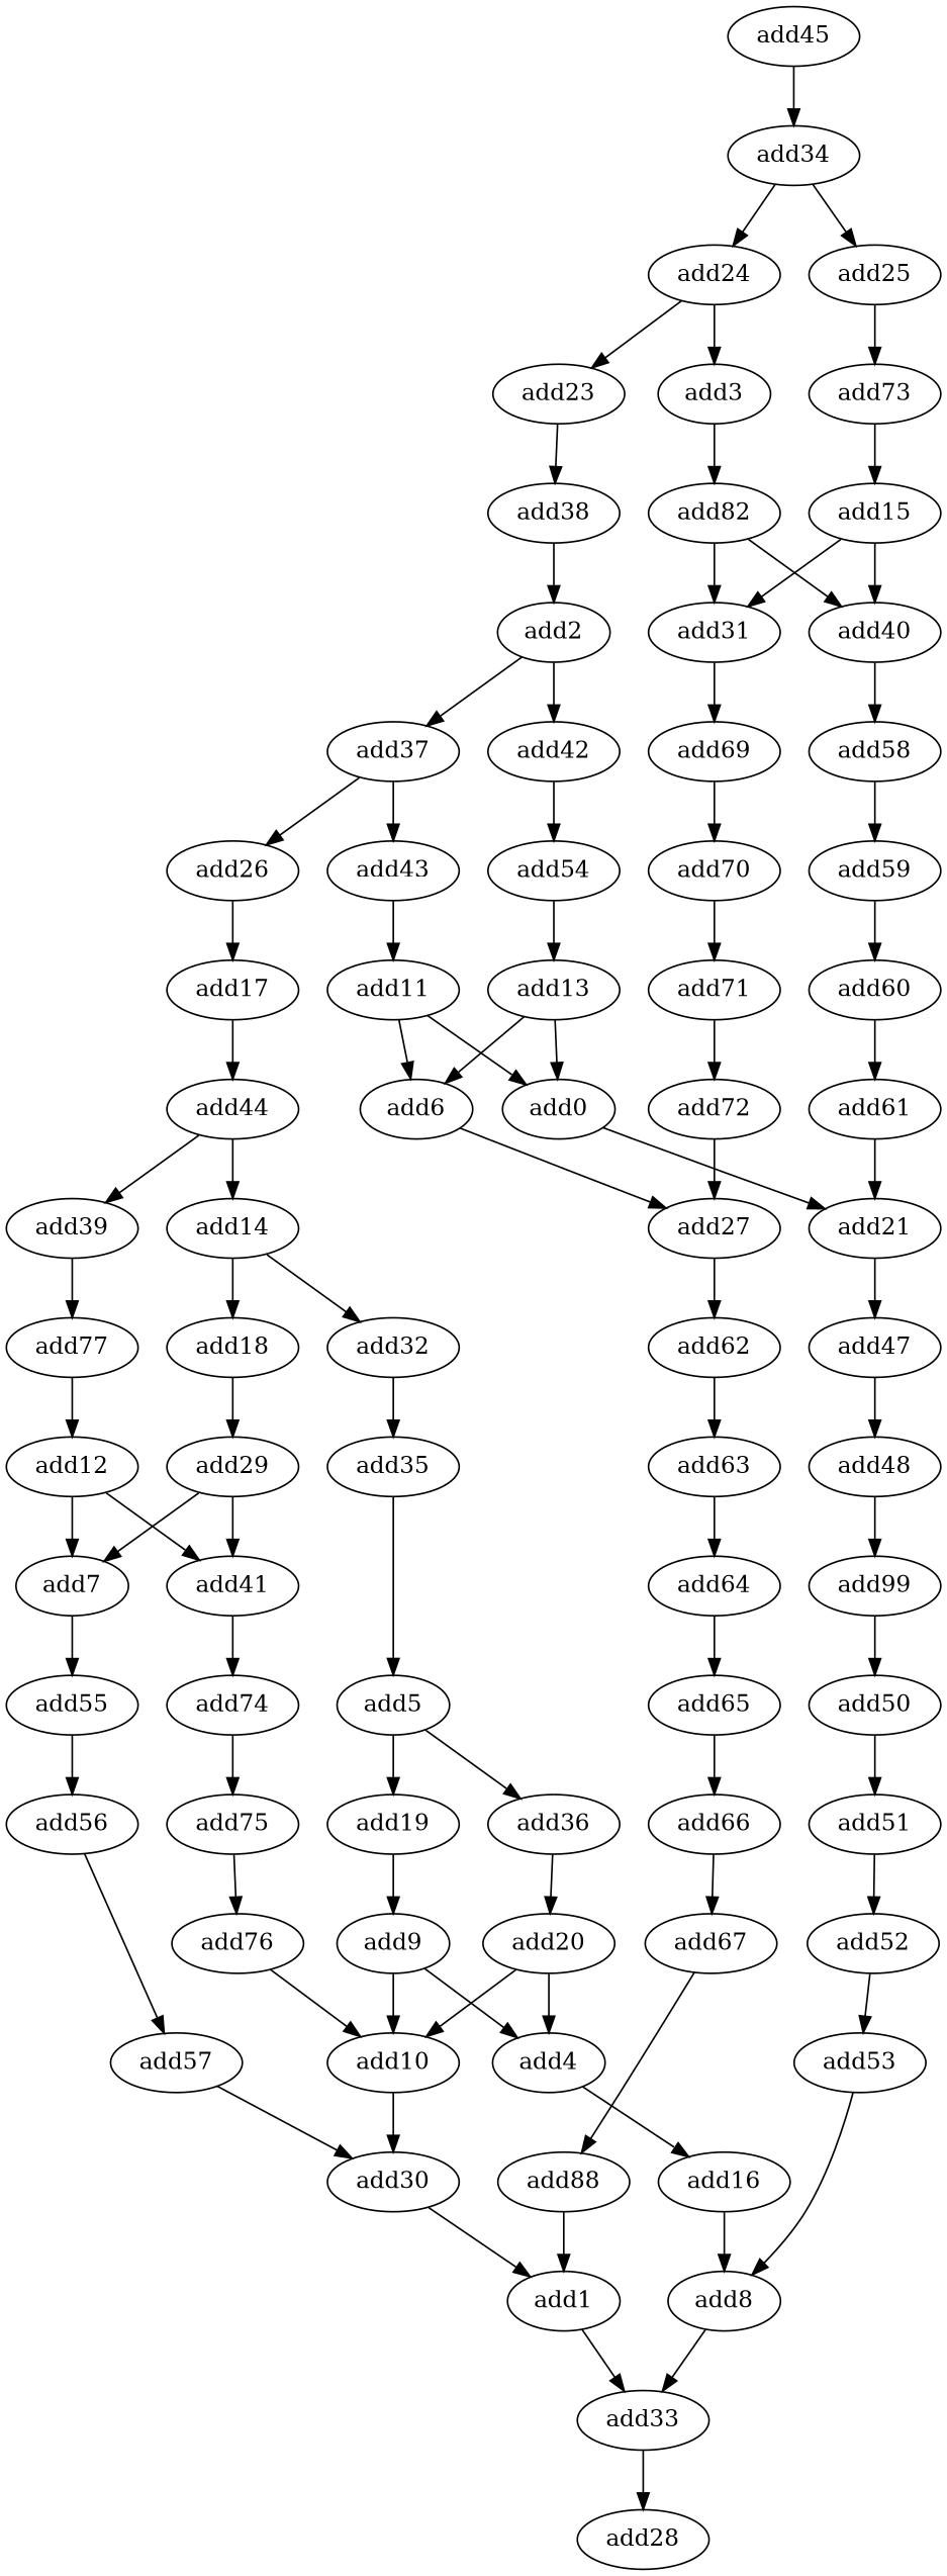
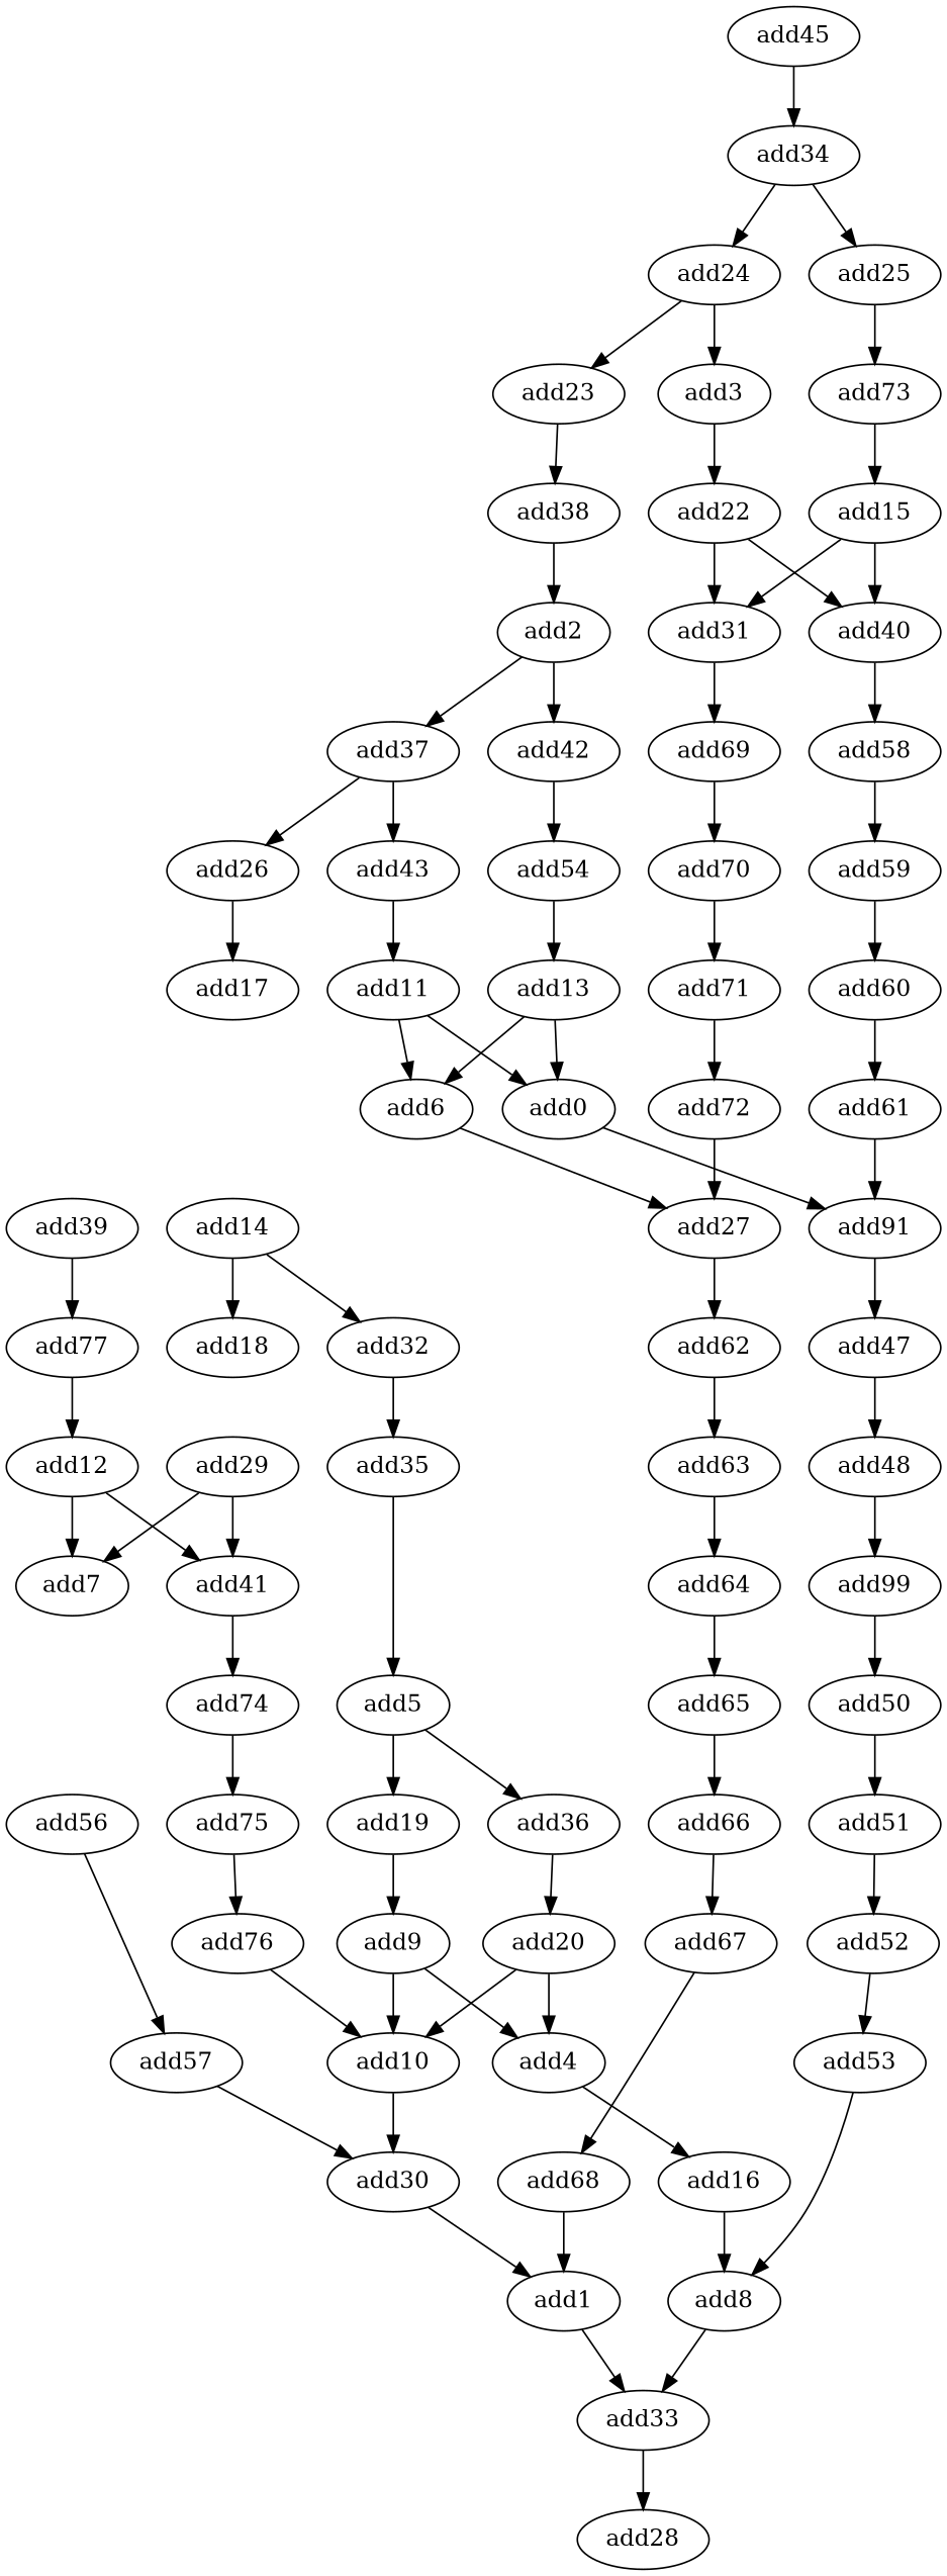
  strict digraph {
    node [opcode=add]
    add0
-   add21
+   add21 [label=add91]
    add47
    add48
    add1
    add33
    add28
    add2
    add37
    add42
    add26
    add43
    add54
    add17
    add11
    add13
    add3
-   add22 [label=add82]
+   add22
    add31
    add40
    add69
    add58
    add4
    add16
    add8
    add5
    add19
    add36
    add9
    add20
    add10
    add6
    add27
    add62
    add63
    add7
-   add55
    add56
    add57
    add30
    add12
    add41
    add74
    add75
    add14
    add18
    add32
    add29
    add35
    add15
    add70
    add59
-   add44
    add39
    add77
    n56 [label=add99]
    add23
    add38
    add24
    add25
    add73
    add64
    add71
    add34
    add60
    add76
    add45
    add50
    add51
    add52
    add53
    add61
    add65
    add66
    add67
-   add68 [label=add88]
+   add68
    add72
    add0 -> add21
    add21 -> add47
    add47 -> add48
    add48 -> n56
    add1 -> add33
    add33 -> add28
    add2 -> add37
    add2 -> add42
    add37 -> add26
    add37 -> add43
    add42 -> add54
    add26 -> add17
    add43 -> add11
    add54 -> add13
-   add17 -> add44
    add11 -> add0
    add11 -> add6
    add13 -> add0
    add13 -> add6
    add3 -> add22
    add22 -> add31
    add22 -> add40
    add31 -> add69
    add40 -> add58
    add69 -> add70
    add58 -> add59
    add4 -> add16
    add16 -> add8
    add8 -> add33
    add5 -> add19
    add5 -> add36
    add19 -> add9
    add36 -> add20
    add9 -> add4
    add9 -> add10
    add20 -> add4
    add20 -> add10
    add10 -> add30
    add6 -> add27
    add27 -> add62
    add62 -> add63
    add63 -> add64
-   add7 -> add55
-   add55 -> add56
    add56 -> add57
    add57 -> add30
    add30 -> add1
    add12 -> add7
    add12 -> add41
    add41 -> add74
    add74 -> add75
    add75 -> add76
    add14 -> add18
    add14 -> add32
-   add18 -> add29
    add32 -> add35
    add29 -> add7
    add29 -> add41
    add35 -> add5
    add15 -> add31
    add15 -> add40
    add70 -> add71
    add59 -> add60
-   add44 -> add14
-   add44 -> add39
    add39 -> add77
    add77 -> add12
    n56 -> add50
    add23 -> add38
    add38 -> add2
    add24 -> add3
    add24 -> add23
    add25 -> add73
    add73 -> add15
    add64 -> add65
    add71 -> add72
    add34 -> add24
    add34 -> add25
    add60 -> add61
    add76 -> add10
    add45 -> add34
    add50 -> add51
    add51 -> add52
    add52 -> add53
    add53 -> add8
    add61 -> add21
    add65 -> add66
    add66 -> add67
    add67 -> add68
    add68 -> add1
    add72 -> add27
  }
